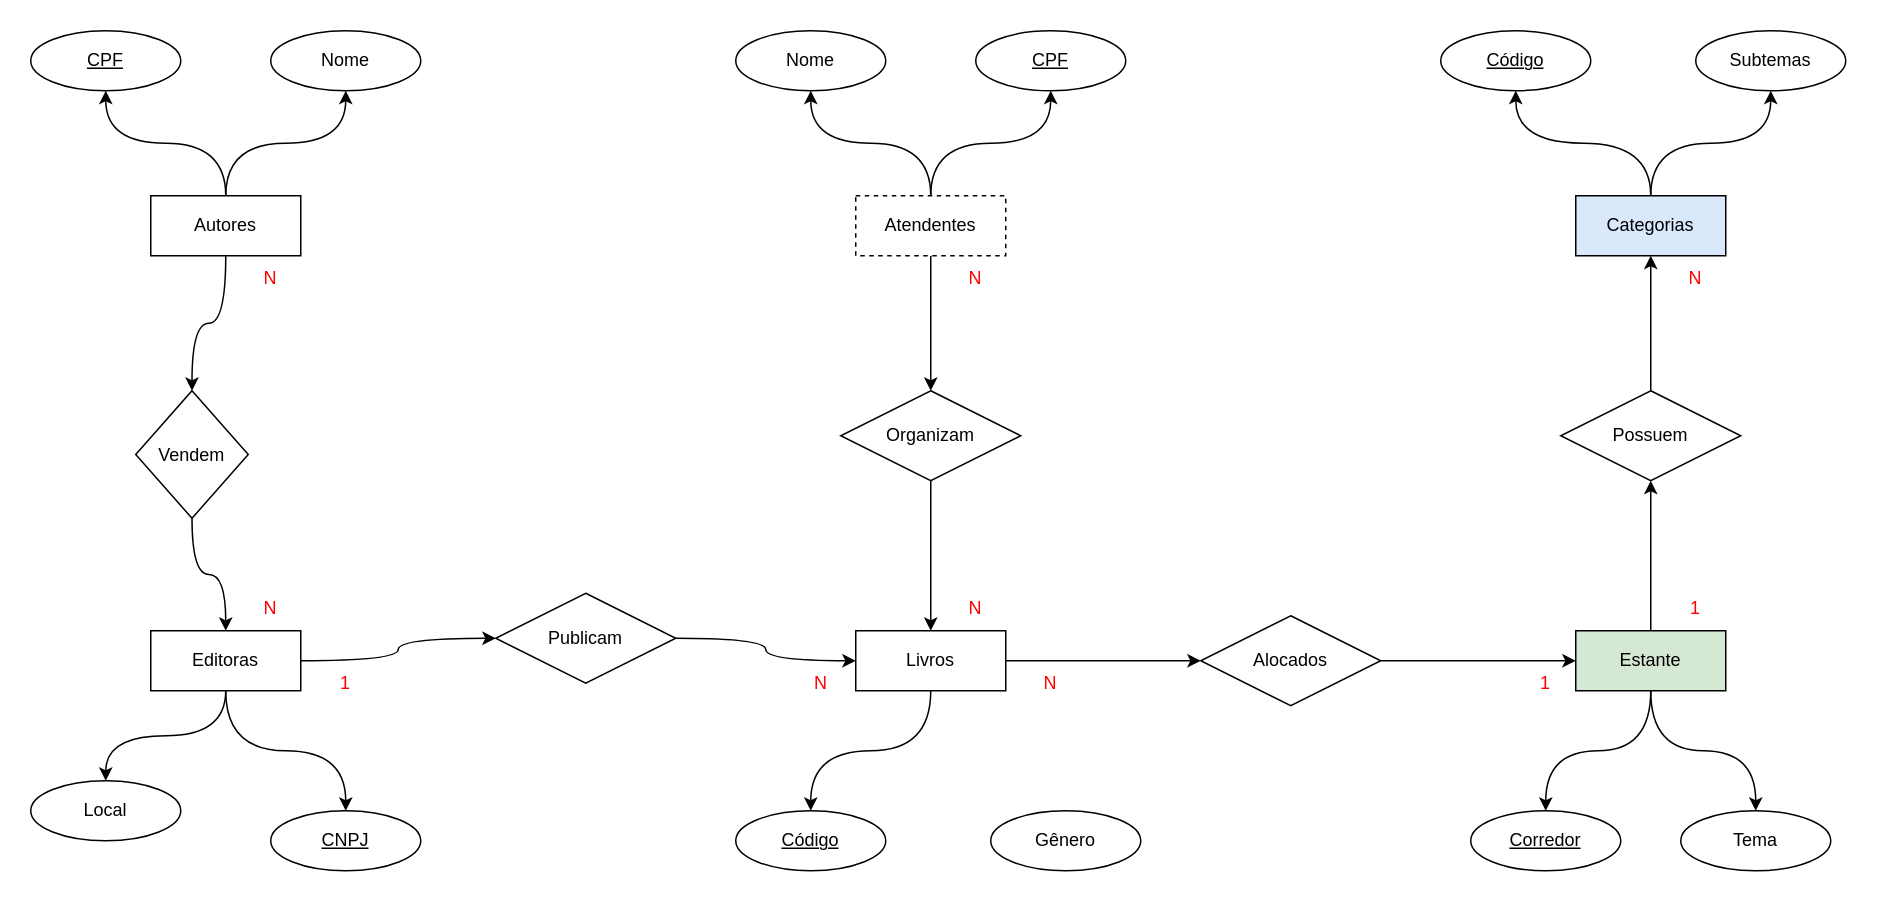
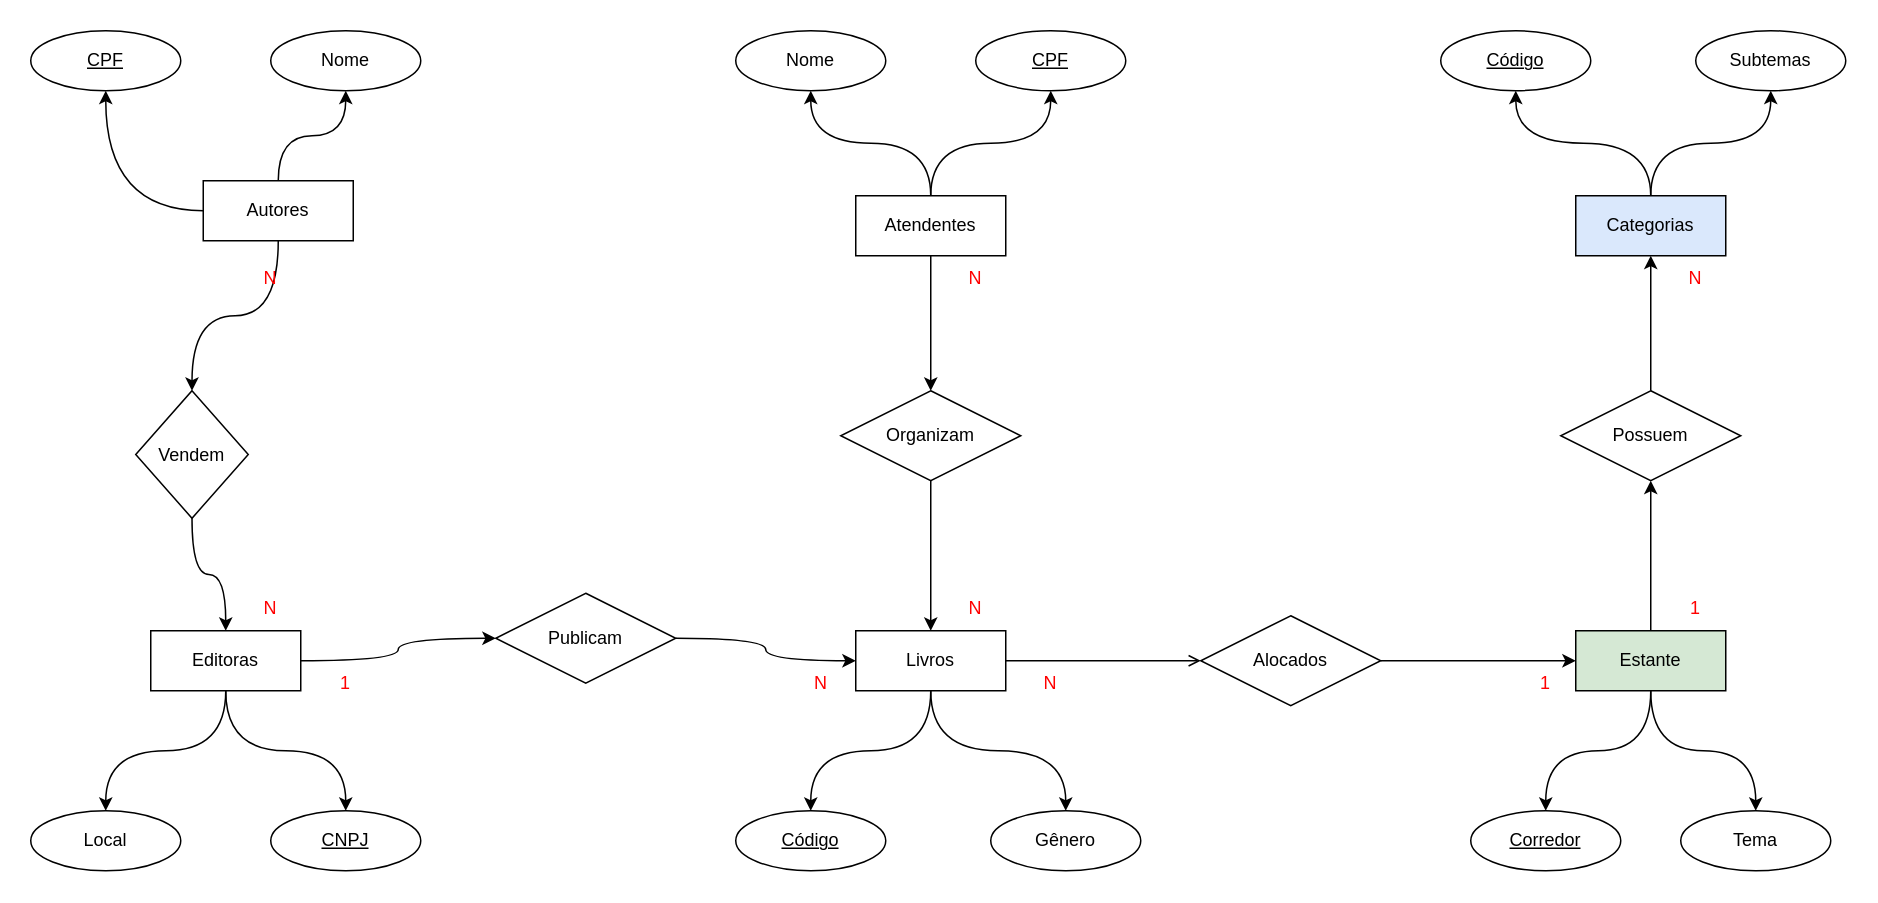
  <mxCell id="0" />
  <mxCell id="1" parent="0" />
  <mxCell id="2" style="edgeStyle=orthogonalEdgeStyle;rounded=0;orthogonalLoop=1;jettySize=auto;html=1;entryX=0;entryY=0.5;entryDx=0;entryDy=0;curved=1;" parent="1" source="5" target="34" edge="1"><mxGeometry relative="1" as="geometry" /></mxCell>
  <mxCell id="3" style="edgeStyle=orthogonalEdgeStyle;rounded=0;orthogonalLoop=1;jettySize=auto;html=1;curved=1;" parent="1" source="5" target="44" edge="1"><mxGeometry relative="1" as="geometry" /></mxCell>
  <mxCell id="4" style="edgeStyle=orthogonalEdgeStyle;rounded=0;orthogonalLoop=1;jettySize=auto;html=1;curved=1;" parent="1" source="5" target="43" edge="1"><mxGeometry relative="1" as="geometry" /></mxCell>
  <mxCell id="5" value="Editoras" style="whiteSpace=wrap;html=1;align=center;" parent="1" vertex="1"><mxGeometry x="100" y="420" width="100" height="40" as="geometry" /></mxCell>
- <mxCell id="6" style="edgeStyle=orthogonalEdgeStyle;rounded=0;orthogonalLoop=1;jettySize=auto;html=1;entryX=0;entryY=0.5;entryDx=0;entryDy=0;curved=1;" parent="1" source="9" target="17" edge="1"><mxGeometry relative="1" as="geometry" /></mxCell>
+ <mxCell id="6" style="edgeStyle=orthogonalEdgeStyle;rounded=0;orthogonalLoop=1;jettySize=auto;html=1;entryX=0;entryY=0.5;entryDx=0;entryDy=0;curved=1;endArrow=open;" parent="1" source="9" target="17" edge="1"><mxGeometry relative="1" as="geometry" /></mxCell>
  <mxCell id="7" style="edgeStyle=orthogonalEdgeStyle;rounded=0;orthogonalLoop=1;jettySize=auto;html=1;curved=1;" parent="1" source="9" target="47" edge="1"><mxGeometry relative="1" as="geometry" /></mxCell>
+ <mxCell id="8" style="edgeStyle=orthogonalEdgeStyle;rounded=0;orthogonalLoop=1;jettySize=auto;html=1;curved=1;" parent="1" source="9" target="48" edge="1"><mxGeometry relative="1" as="geometry" /></mxCell>
  <mxCell id="9" value="Livros" style="whiteSpace=wrap;html=1;align=center;" parent="1" vertex="1"><mxGeometry x="570" y="420" width="100" height="40" as="geometry" /></mxCell>
  <mxCell id="10" style="edgeStyle=orthogonalEdgeStyle;rounded=0;orthogonalLoop=1;jettySize=auto;html=1;curved=1;" parent="1" source="13" target="15" edge="1"><mxGeometry relative="1" as="geometry" /></mxCell>
  <mxCell id="11" style="edgeStyle=orthogonalEdgeStyle;rounded=0;orthogonalLoop=1;jettySize=auto;html=1;curved=1;" parent="1" source="13" target="36" edge="1"><mxGeometry relative="1" as="geometry" /></mxCell>
  <mxCell id="12" style="edgeStyle=orthogonalEdgeStyle;rounded=0;orthogonalLoop=1;jettySize=auto;html=1;entryX=0.5;entryY=1;entryDx=0;entryDy=0;curved=1;" parent="1" source="13" target="35" edge="1"><mxGeometry relative="1" as="geometry" /></mxCell>
- <mxCell id="13" value="Atendentes" style="whiteSpace=wrap;html=1;align=center;dashed=1;" parent="1" vertex="1"><mxGeometry x="570" y="130" width="100" height="40" as="geometry" /></mxCell>
+ <mxCell id="13" value="Atendentes" style="whiteSpace=wrap;html=1;align=center;" parent="1" vertex="1"><mxGeometry x="570" y="130" width="100" height="40" as="geometry" /></mxCell>
  <mxCell id="14" style="edgeStyle=orthogonalEdgeStyle;rounded=0;orthogonalLoop=1;jettySize=auto;html=1;curved=1;" parent="1" source="15" target="9" edge="1"><mxGeometry relative="1" as="geometry" /></mxCell>
  <mxCell id="15" value="Organizam" style="shape=rhombus;perimeter=rhombusPerimeter;whiteSpace=wrap;html=1;align=center;" parent="1" vertex="1"><mxGeometry x="560" y="260" width="120" height="60" as="geometry" /></mxCell>
  <mxCell id="16" style="edgeStyle=orthogonalEdgeStyle;rounded=0;orthogonalLoop=1;jettySize=auto;html=1;entryX=0;entryY=0.5;entryDx=0;entryDy=0;curved=1;" parent="1" source="17" target="21" edge="1"><mxGeometry relative="1" as="geometry" /></mxCell>
  <mxCell id="17" value="Alocados" style="shape=rhombus;perimeter=rhombusPerimeter;whiteSpace=wrap;html=1;align=center;" parent="1" vertex="1"><mxGeometry x="800" y="410" width="120" height="60" as="geometry" /></mxCell>
  <mxCell id="18" style="edgeStyle=orthogonalEdgeStyle;rounded=0;orthogonalLoop=1;jettySize=auto;html=1;entryX=0.5;entryY=1;entryDx=0;entryDy=0;curved=1;" parent="1" source="21" target="23" edge="1"><mxGeometry relative="1" as="geometry" /></mxCell>
  <mxCell id="19" style="edgeStyle=orthogonalEdgeStyle;rounded=0;orthogonalLoop=1;jettySize=auto;html=1;exitX=0.5;exitY=1;exitDx=0;exitDy=0;entryX=0.5;entryY=0;entryDx=0;entryDy=0;curved=1;" parent="1" source="21" target="37" edge="1"><mxGeometry relative="1" as="geometry" /></mxCell>
  <mxCell id="20" style="edgeStyle=orthogonalEdgeStyle;rounded=0;orthogonalLoop=1;jettySize=auto;html=1;entryX=0.5;entryY=0;entryDx=0;entryDy=0;curved=1;" parent="1" source="21" target="38" edge="1"><mxGeometry relative="1" as="geometry" /></mxCell>
  <mxCell id="21" value="Estante" style="whiteSpace=wrap;html=1;align=center;fillColor=#d5e8d4;" parent="1" vertex="1"><mxGeometry x="1050" y="420" width="100" height="40" as="geometry" /></mxCell>
  <mxCell id="22" style="edgeStyle=orthogonalEdgeStyle;rounded=0;orthogonalLoop=1;jettySize=auto;html=1;entryX=0.5;entryY=1;entryDx=0;entryDy=0;curved=1;" parent="1" source="23" target="26" edge="1"><mxGeometry relative="1" as="geometry" /></mxCell>
  <mxCell id="23" value="Possuem" style="shape=rhombus;perimeter=rhombusPerimeter;whiteSpace=wrap;html=1;align=center;" parent="1" vertex="1"><mxGeometry x="1040" y="260" width="120" height="60" as="geometry" /></mxCell>
  <mxCell id="24" style="edgeStyle=orthogonalEdgeStyle;rounded=0;orthogonalLoop=1;jettySize=auto;html=1;curved=1;" parent="1" source="26" target="40" edge="1"><mxGeometry relative="1" as="geometry" /></mxCell>
  <mxCell id="25" style="edgeStyle=orthogonalEdgeStyle;rounded=0;orthogonalLoop=1;jettySize=auto;html=1;entryX=0.5;entryY=1;entryDx=0;entryDy=0;curved=1;" parent="1" source="26" target="49" edge="1"><mxGeometry relative="1" as="geometry" /></mxCell>
  <mxCell id="26" value="Categorias" style="whiteSpace=wrap;html=1;align=center;fillColor=#dae8fc;" parent="1" vertex="1"><mxGeometry x="1050" y="130" width="100" height="40" as="geometry" /></mxCell>
  <mxCell id="27" style="edgeStyle=orthogonalEdgeStyle;rounded=0;orthogonalLoop=1;jettySize=auto;html=1;entryX=0.5;entryY=0;entryDx=0;entryDy=0;curved=1;" parent="1" source="30" target="32" edge="1"><mxGeometry relative="1" as="geometry" /></mxCell>
  <mxCell id="28" style="edgeStyle=orthogonalEdgeStyle;rounded=0;orthogonalLoop=1;jettySize=auto;html=1;curved=1;" parent="1" source="30" target="41" edge="1"><mxGeometry relative="1" as="geometry" /></mxCell>
  <mxCell id="29" style="edgeStyle=orthogonalEdgeStyle;rounded=0;orthogonalLoop=1;jettySize=auto;html=1;curved=1;" parent="1" source="30" target="42" edge="1"><mxGeometry relative="1" as="geometry" /></mxCell>
- <mxCell id="30" value="Autores" style="whiteSpace=wrap;html=1;align=center;" parent="1" vertex="1"><mxGeometry x="100" y="130" width="100" height="40" as="geometry" /></mxCell>
+ <mxCell id="30" value="Autores" style="whiteSpace=wrap;html=1;align=center;" parent="1" vertex="1"><mxGeometry x="135" y="120" width="100" height="40" as="geometry" /></mxCell>
  <mxCell id="31" style="edgeStyle=orthogonalEdgeStyle;rounded=0;orthogonalLoop=1;jettySize=auto;html=1;entryX=0.5;entryY=0;entryDx=0;entryDy=0;curved=1;" parent="1" source="32" target="5" edge="1"><mxGeometry relative="1" as="geometry" /></mxCell>
  <mxCell id="32" value="Vendem" style="shape=rhombus;perimeter=rhombusPerimeter;whiteSpace=wrap;html=1;align=center;" parent="1" vertex="1"><mxGeometry x="90" y="260" width="75" height="85" as="geometry" /></mxCell>
  <mxCell id="33" style="edgeStyle=orthogonalEdgeStyle;rounded=0;orthogonalLoop=1;jettySize=auto;html=1;exitX=1;exitY=0.5;exitDx=0;exitDy=0;entryX=0;entryY=0.5;entryDx=0;entryDy=0;curved=1;" parent="1" source="34" target="9" edge="1"><mxGeometry relative="1" as="geometry" /></mxCell>
  <mxCell id="34" value="Publicam" style="shape=rhombus;perimeter=rhombusPerimeter;whiteSpace=wrap;html=1;align=center;" parent="1" vertex="1"><mxGeometry x="330" y="395" width="120" height="60" as="geometry" /></mxCell>
  <mxCell id="35" value="CPF" style="ellipse;whiteSpace=wrap;html=1;align=center;fontStyle=4;" parent="1" vertex="1"><mxGeometry x="650" y="20" width="100" height="40" as="geometry" /></mxCell>
  <mxCell id="36" value="Nome" style="ellipse;whiteSpace=wrap;html=1;align=center;" parent="1" vertex="1"><mxGeometry x="490" y="20" width="100" height="40" as="geometry" /></mxCell>
  <mxCell id="37" value="Corredor" style="ellipse;whiteSpace=wrap;html=1;align=center;fontStyle=4;" parent="1" vertex="1"><mxGeometry x="980" y="540" width="100" height="40" as="geometry" /></mxCell>
  <mxCell id="38" value="Tema" style="ellipse;whiteSpace=wrap;html=1;align=center;" parent="1" vertex="1"><mxGeometry x="1120" y="540" width="100" height="40" as="geometry" /></mxCell>
  <mxCell id="39" style="edgeStyle=orthogonalEdgeStyle;rounded=0;orthogonalLoop=1;jettySize=auto;html=1;exitX=0.5;exitY=1;exitDx=0;exitDy=0;curved=1;" parent="1" source="37" target="37" edge="1"><mxGeometry relative="1" as="geometry" /></mxCell>
  <mxCell id="40" value="Subtemas" style="ellipse;whiteSpace=wrap;html=1;align=center;" parent="1" vertex="1"><mxGeometry x="1130" y="20" width="100" height="40" as="geometry" /></mxCell>
  <mxCell id="41" value="CPF" style="ellipse;whiteSpace=wrap;html=1;align=center;fontStyle=4;" parent="1" vertex="1"><mxGeometry x="20" y="20" width="100" height="40" as="geometry" /></mxCell>
  <mxCell id="42" value="Nome" style="ellipse;whiteSpace=wrap;html=1;align=center;" parent="1" vertex="1"><mxGeometry x="180" y="20" width="100" height="40" as="geometry" /></mxCell>
  <mxCell id="43" value="CNPJ" style="ellipse;whiteSpace=wrap;html=1;align=center;fontStyle=4;" parent="1" vertex="1"><mxGeometry x="180" y="540" width="100" height="40" as="geometry" /></mxCell>
- <mxCell id="44" value="Local" style="ellipse;whiteSpace=wrap;html=1;align=center;" parent="1" vertex="1"><mxGeometry x="20" y="520" width="100" height="40" as="geometry" /></mxCell>
+ <mxCell id="44" value="Local" style="ellipse;whiteSpace=wrap;html=1;align=center;" parent="1" vertex="1"><mxGeometry x="20" y="540" width="100" height="40" as="geometry" /></mxCell>
  <mxCell id="45" style="edgeStyle=orthogonalEdgeStyle;rounded=0;orthogonalLoop=1;jettySize=auto;html=1;exitX=0.5;exitY=1;exitDx=0;exitDy=0;curved=1;" parent="1" source="44" target="44" edge="1"><mxGeometry relative="1" as="geometry" /></mxCell>
  <mxCell id="46" style="edgeStyle=orthogonalEdgeStyle;rounded=0;orthogonalLoop=1;jettySize=auto;html=1;exitX=0.5;exitY=1;exitDx=0;exitDy=0;curved=1;" parent="1" source="44" target="44" edge="1"><mxGeometry relative="1" as="geometry" /></mxCell>
  <mxCell id="47" value="Código" style="ellipse;whiteSpace=wrap;html=1;align=center;fontStyle=4;" parent="1" vertex="1"><mxGeometry x="490" y="540" width="100" height="40" as="geometry" /></mxCell>
  <mxCell id="48" value="Gênero" style="ellipse;whiteSpace=wrap;html=1;align=center;" parent="1" vertex="1"><mxGeometry x="660" y="540" width="100" height="40" as="geometry" /></mxCell>
  <mxCell id="49" value="Código" style="ellipse;whiteSpace=wrap;html=1;align=center;fontStyle=4;" parent="1" vertex="1"><mxGeometry x="960" y="20" width="100" height="40" as="geometry" /></mxCell>
  <mxCell id="50" value="&lt;font color=&quot;#ff0000&quot;&gt;N&lt;/font&gt;" style="text;html=1;strokeColor=none;fillColor=none;align=center;verticalAlign=middle;whiteSpace=wrap;rounded=0;" vertex="1" parent="1"><mxGeometry x="150" y="390" width="60" height="30" as="geometry" /></mxCell>
  <mxCell id="51" value="&lt;font color=&quot;#ff0000&quot;&gt;N&lt;/font&gt;" style="text;html=1;strokeColor=none;fillColor=none;align=center;verticalAlign=middle;whiteSpace=wrap;rounded=0;" vertex="1" parent="1"><mxGeometry x="150" y="170" width="60" height="30" as="geometry" /></mxCell>
  <mxCell id="52" value="&lt;font color=&quot;#ff0000&quot;&gt;N&lt;/font&gt;" style="text;html=1;strokeColor=none;fillColor=none;align=center;verticalAlign=middle;whiteSpace=wrap;rounded=0;" vertex="1" parent="1"><mxGeometry x="620" y="390" width="60" height="30" as="geometry" /></mxCell>
  <mxCell id="53" value="&lt;font color=&quot;#ff0000&quot;&gt;N&lt;/font&gt;" style="text;html=1;strokeColor=none;fillColor=none;align=center;verticalAlign=middle;whiteSpace=wrap;rounded=0;" vertex="1" parent="1"><mxGeometry x="620" y="170" width="60" height="30" as="geometry" /></mxCell>
  <mxCell id="54" value="&lt;font color=&quot;#ff0000&quot;&gt;N&lt;/font&gt;" style="text;html=1;strokeColor=none;fillColor=none;align=center;verticalAlign=middle;whiteSpace=wrap;rounded=0;" vertex="1" parent="1"><mxGeometry x="1100" y="170" width="60" height="30" as="geometry" /></mxCell>
  <mxCell id="55" value="&lt;font color=&quot;#ff0000&quot;&gt;1&lt;/font&gt;" style="text;html=1;strokeColor=none;fillColor=none;align=center;verticalAlign=middle;whiteSpace=wrap;rounded=0;" vertex="1" parent="1"><mxGeometry x="1100" y="390" width="60" height="30" as="geometry" /></mxCell>
  <mxCell id="56" value="&lt;font color=&quot;#ff0000&quot;&gt;N&lt;/font&gt;" style="text;html=1;strokeColor=none;fillColor=none;align=center;verticalAlign=middle;whiteSpace=wrap;rounded=0;" vertex="1" parent="1"><mxGeometry x="517" y="440" width="60" height="30" as="geometry" /></mxCell>
  <mxCell id="57" value="&lt;font color=&quot;#ff0000&quot;&gt;1&lt;/font&gt;" style="text;html=1;strokeColor=none;fillColor=none;align=center;verticalAlign=middle;whiteSpace=wrap;rounded=0;" vertex="1" parent="1"><mxGeometry x="200" y="440" width="60" height="30" as="geometry" /></mxCell>
  <mxCell id="58" value="&lt;font color=&quot;#ff0000&quot;&gt;N&lt;/font&gt;" style="text;html=1;strokeColor=none;fillColor=none;align=center;verticalAlign=middle;whiteSpace=wrap;rounded=0;" vertex="1" parent="1"><mxGeometry x="670" y="440" width="60" height="30" as="geometry" /></mxCell>
  <mxCell id="59" value="&lt;font color=&quot;#ff0000&quot;&gt;1&lt;/font&gt;" style="text;html=1;strokeColor=none;fillColor=none;align=center;verticalAlign=middle;whiteSpace=wrap;rounded=0;" vertex="1" parent="1"><mxGeometry x="1000" y="440" width="60" height="30" as="geometry" /></mxCell>
